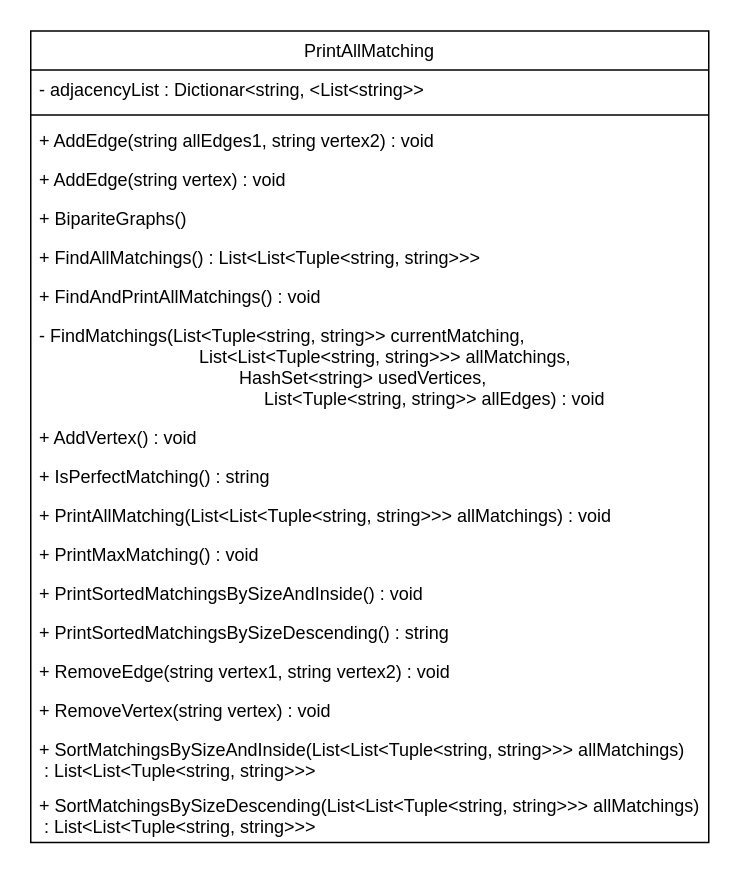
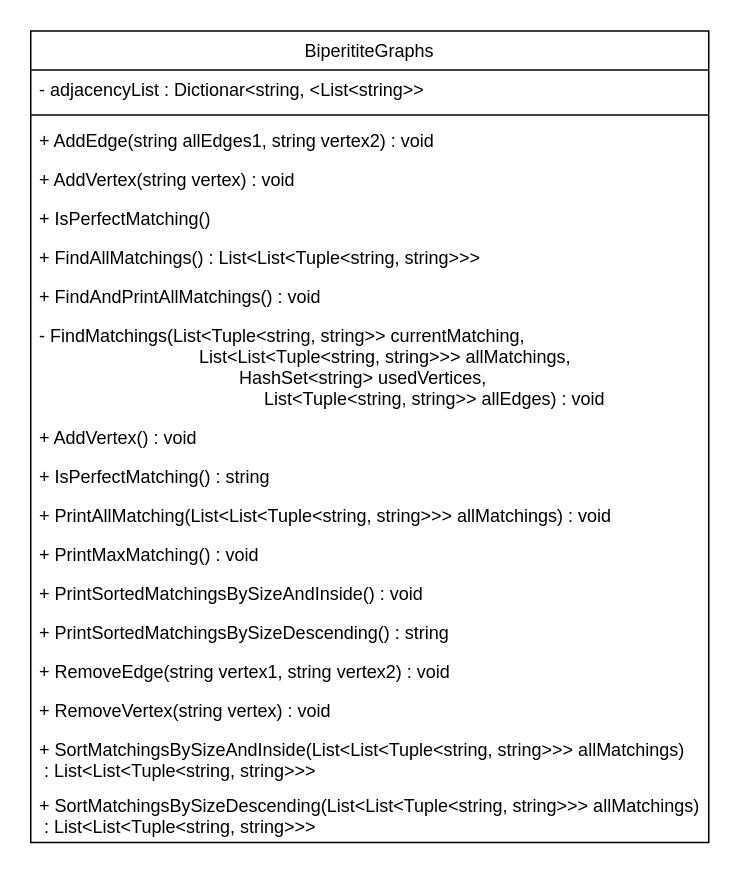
  <mxCell id="0" />
  <mxCell id="1" parent="0" />
- <mxCell id="2" value="PrintAllMatching" style="swimlane;fontStyle=0;align=center;verticalAlign=top;childLayout=stackLayout;horizontal=1;startSize=26;horizontalStack=0;resizeParent=1;resizeLast=0;collapsible=1;marginBottom=0;rounded=0;shadow=0;strokeWidth=1;" parent="1" vertex="1"><mxGeometry x="20" y="20" width="452" height="541" as="geometry"><mxRectangle x="-656" y="42" width="160" height="26" as="alternateBounds" /></mxGeometry></mxCell>
+ <mxCell id="2" value="BiperititeGraphs" style="swimlane;fontStyle=0;align=center;verticalAlign=top;childLayout=stackLayout;horizontal=1;startSize=26;horizontalStack=0;resizeParent=1;resizeLast=0;collapsible=1;marginBottom=0;rounded=0;shadow=0;strokeWidth=1;" parent="1" vertex="1"><mxGeometry x="20" y="20" width="452" height="541" as="geometry"><mxRectangle x="-656" y="42" width="160" height="26" as="alternateBounds" /></mxGeometry></mxCell>
  <mxCell id="3" value="- adjacencyList : Dictionar&lt;string, &lt;List&lt;string&gt;&gt;" style="text;align=left;verticalAlign=top;spacingLeft=4;spacingRight=4;overflow=hidden;rotatable=0;points=[[0,0.5],[1,0.5]];portConstraint=eastwest;" parent="2" vertex="1"><mxGeometry y="26" width="452" height="26" as="geometry" /></mxCell>
  <mxCell id="4" value="" style="line;html=1;strokeWidth=1;align=left;verticalAlign=middle;spacingTop=-1;spacingLeft=3;spacingRight=3;rotatable=0;labelPosition=right;points=[];portConstraint=eastwest;" parent="2" vertex="1"><mxGeometry y="52" width="452" height="8" as="geometry" /></mxCell>
  <mxCell id="5" value="+ AddEdge(string allEdges1, string vertex2) : void" style="text;align=left;verticalAlign=top;spacingLeft=4;spacingRight=4;overflow=hidden;rotatable=0;points=[[0,0.5],[1,0.5]];portConstraint=eastwest;" parent="2" vertex="1"><mxGeometry y="60" width="452" height="26" as="geometry" /></mxCell>
- <mxCell id="6" value="+ AddEdge(string vertex) : void" style="text;align=left;verticalAlign=top;spacingLeft=4;spacingRight=4;overflow=hidden;rotatable=0;points=[[0,0.5],[1,0.5]];portConstraint=eastwest;" parent="2" vertex="1"><mxGeometry y="86" width="452" height="26" as="geometry" /></mxCell>
- <mxCell id="7" value="+ BipariteGraphs()" style="text;align=left;verticalAlign=top;spacingLeft=4;spacingRight=4;overflow=hidden;rotatable=0;points=[[0,0.5],[1,0.5]];portConstraint=eastwest;" parent="2" vertex="1"><mxGeometry y="112" width="452" height="26" as="geometry" /></mxCell>
+ <mxCell id="6" value="+ AddVertex(string vertex) : void" style="text;align=left;verticalAlign=top;spacingLeft=4;spacingRight=4;overflow=hidden;rotatable=0;points=[[0,0.5],[1,0.5]];portConstraint=eastwest;" parent="2" vertex="1"><mxGeometry y="86" width="452" height="26" as="geometry" /></mxCell>
+ <mxCell id="7" value="+ IsPerfectMatching()" style="text;align=left;verticalAlign=top;spacingLeft=4;spacingRight=4;overflow=hidden;rotatable=0;points=[[0,0.5],[1,0.5]];portConstraint=eastwest;" parent="2" vertex="1"><mxGeometry y="112" width="452" height="26" as="geometry" /></mxCell>
  <mxCell id="8" value="+ FindAllMatchings() : List&lt;List&lt;Tuple&lt;string, string&gt;&gt;&gt;" style="text;align=left;verticalAlign=top;spacingLeft=4;spacingRight=4;overflow=hidden;rotatable=0;points=[[0,0.5],[1,0.5]];portConstraint=eastwest;" parent="2" vertex="1"><mxGeometry y="138" width="452" height="26" as="geometry" /></mxCell>
  <mxCell id="9" value="+ FindAndPrintAllMatchings() : void" style="text;align=left;verticalAlign=top;spacingLeft=4;spacingRight=4;overflow=hidden;rotatable=0;points=[[0,0.5],[1,0.5]];portConstraint=eastwest;" parent="2" vertex="1"><mxGeometry y="164" width="452" height="26" as="geometry" /></mxCell>
  <mxCell id="10" value="- FindMatchings(List&lt;Tuple&lt;string, string&gt;&gt; currentMatching,&#10;                                List&lt;List&lt;Tuple&lt;string, string&gt;&gt;&gt; allMatchings,&#10;                                        HashSet&lt;string&gt; usedVertices,&#10;                                             List&lt;Tuple&lt;string, string&gt;&gt; allEdges) : void" style="text;align=left;verticalAlign=top;spacingLeft=4;spacingRight=4;overflow=hidden;rotatable=0;points=[[0,0.5],[1,0.5]];portConstraint=eastwest;" parent="2" vertex="1"><mxGeometry y="190" width="452" height="68" as="geometry" /></mxCell>
  <mxCell id="11" value="+ AddVertex() : void" style="text;align=left;verticalAlign=top;spacingLeft=4;spacingRight=4;overflow=hidden;rotatable=0;points=[[0,0.5],[1,0.5]];portConstraint=eastwest;" parent="2" vertex="1"><mxGeometry y="258" width="452" height="26" as="geometry" /></mxCell>
  <mxCell id="12" value="+ IsPerfectMatching() : string" style="text;align=left;verticalAlign=top;spacingLeft=4;spacingRight=4;overflow=hidden;rotatable=0;points=[[0,0.5],[1,0.5]];portConstraint=eastwest;" parent="2" vertex="1"><mxGeometry y="284" width="452" height="26" as="geometry" /></mxCell>
  <mxCell id="13" value="+ PrintAllMatching(List&lt;List&lt;Tuple&lt;string, string&gt;&gt;&gt; allMatchings) : void" style="text;align=left;verticalAlign=top;spacingLeft=4;spacingRight=4;overflow=hidden;rotatable=0;points=[[0,0.5],[1,0.5]];portConstraint=eastwest;" parent="2" vertex="1"><mxGeometry y="310" width="452" height="26" as="geometry" /></mxCell>
  <mxCell id="14" value="+ PrintMaxMatching() : void" style="text;align=left;verticalAlign=top;spacingLeft=4;spacingRight=4;overflow=hidden;rotatable=0;points=[[0,0.5],[1,0.5]];portConstraint=eastwest;" parent="2" vertex="1"><mxGeometry y="336" width="452" height="26" as="geometry" /></mxCell>
  <mxCell id="15" value="+ PrintSortedMatchingsBySizeAndInside() : void" style="text;align=left;verticalAlign=top;spacingLeft=4;spacingRight=4;overflow=hidden;rotatable=0;points=[[0,0.5],[1,0.5]];portConstraint=eastwest;" parent="2" vertex="1"><mxGeometry y="362" width="452" height="26" as="geometry" /></mxCell>
  <mxCell id="16" value="+ PrintSortedMatchingsBySizeDescending() : string" style="text;align=left;verticalAlign=top;spacingLeft=4;spacingRight=4;overflow=hidden;rotatable=0;points=[[0,0.5],[1,0.5]];portConstraint=eastwest;" parent="2" vertex="1"><mxGeometry y="388" width="452" height="26" as="geometry" /></mxCell>
  <mxCell id="17" value="+ RemoveEdge(string vertex1, string vertex2) : void" style="text;align=left;verticalAlign=top;spacingLeft=4;spacingRight=4;overflow=hidden;rotatable=0;points=[[0,0.5],[1,0.5]];portConstraint=eastwest;" parent="2" vertex="1"><mxGeometry y="414" width="452" height="26" as="geometry" /></mxCell>
  <mxCell id="18" value="+ RemoveVertex(string vertex) : void" style="text;align=left;verticalAlign=top;spacingLeft=4;spacingRight=4;overflow=hidden;rotatable=0;points=[[0,0.5],[1,0.5]];portConstraint=eastwest;" parent="2" vertex="1"><mxGeometry y="440" width="452" height="26" as="geometry" /></mxCell>
  <mxCell id="19" value="+ SortMatchingsBySizeAndInside(List&lt;List&lt;Tuple&lt;string, string&gt;&gt;&gt; allMatchings)&#10; : List&lt;List&lt;Tuple&lt;string, string&gt;&gt;&gt;" style="text;align=left;verticalAlign=top;spacingLeft=4;spacingRight=4;overflow=hidden;rotatable=0;points=[[0,0.5],[1,0.5]];portConstraint=eastwest;" parent="2" vertex="1"><mxGeometry y="466" width="452" height="37" as="geometry" /></mxCell>
  <mxCell id="20" value="+ SortMatchingsBySizeDescending(List&lt;List&lt;Tuple&lt;string, string&gt;&gt;&gt; allMatchings)&#10; : List&lt;List&lt;Tuple&lt;string, string&gt;&gt;&gt;" style="text;align=left;verticalAlign=top;spacingLeft=4;spacingRight=4;overflow=hidden;rotatable=0;points=[[0,0.5],[1,0.5]];portConstraint=eastwest;" parent="2" vertex="1"><mxGeometry y="503" width="452" height="38" as="geometry" /></mxCell>
